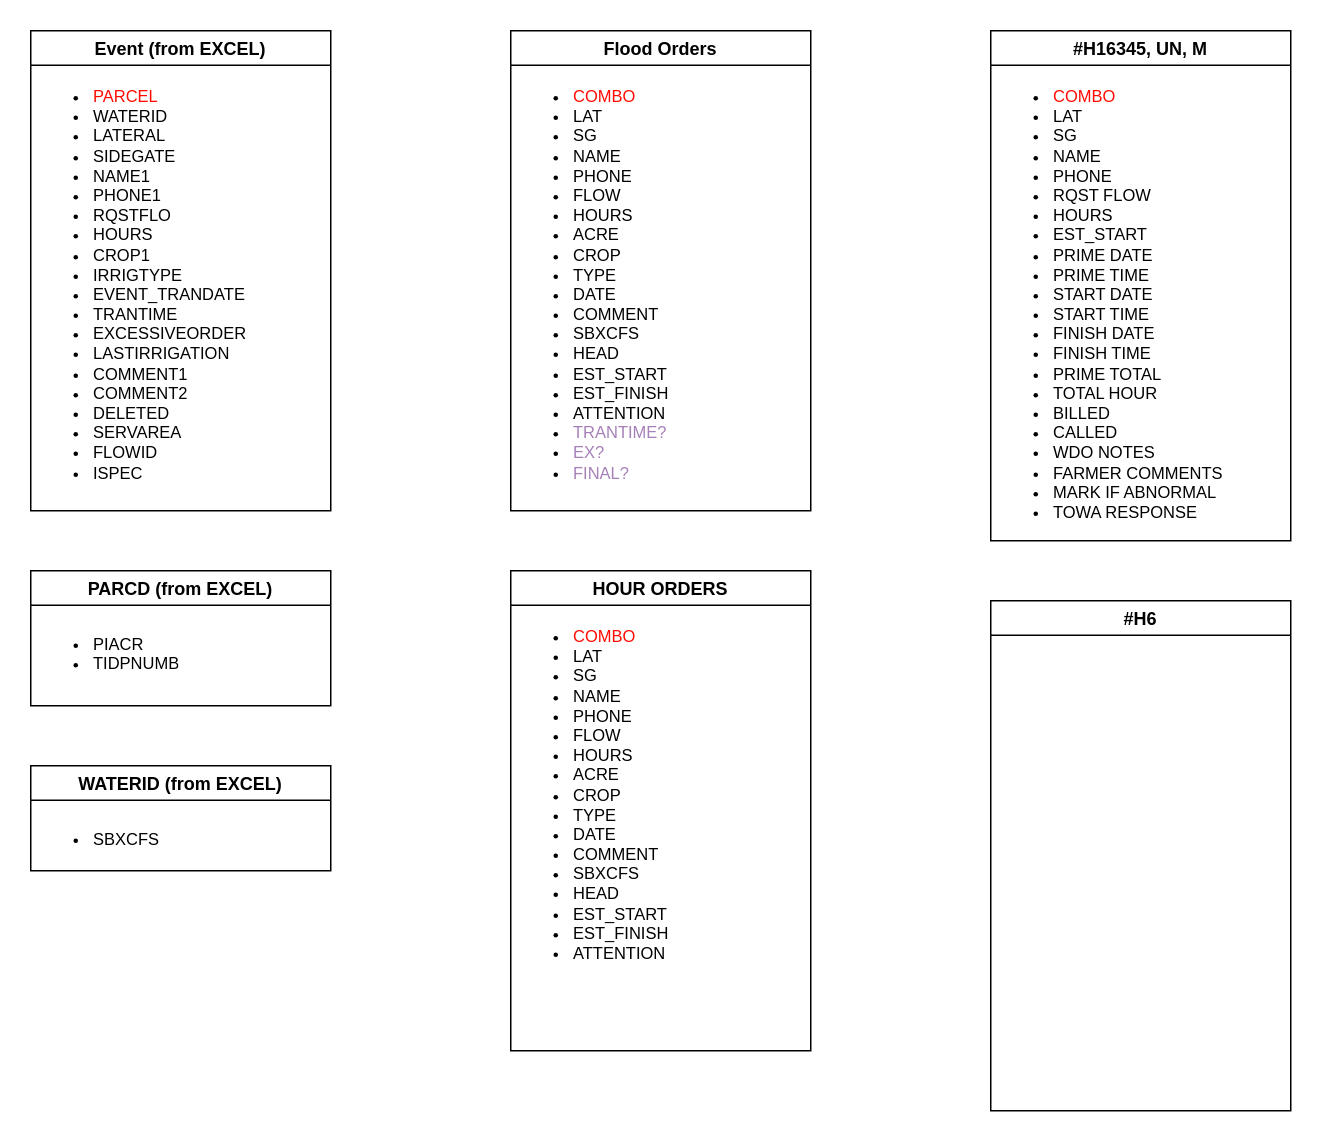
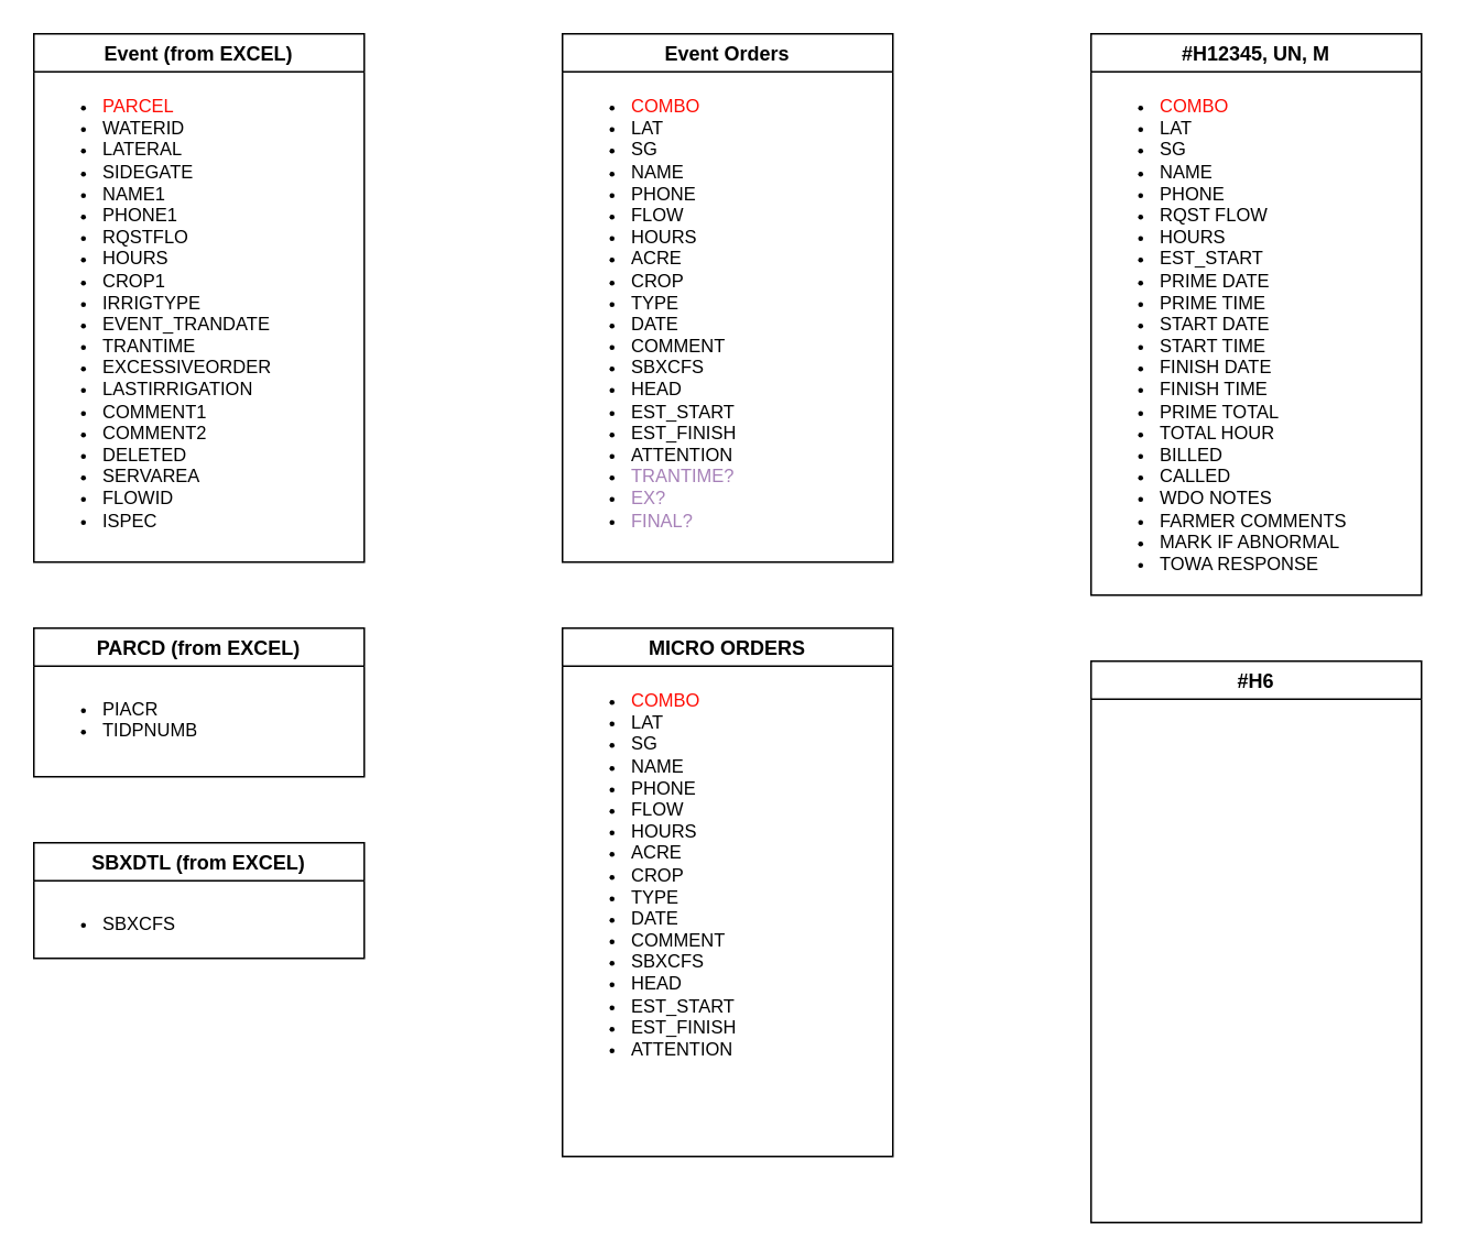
  <mxCell id="0" />
  <mxCell id="1" parent="0" />
  <mxCell id="2" value="Event (from EXCEL)" style="swimlane;" vertex="1" parent="1"><mxGeometry x="20" y="20" width="200" height="320" as="geometry" /></mxCell>
  <mxCell id="3" value="&lt;blockquote style=&quot;margin: 0 0 0 40px; border: none; padding: 0px;&quot;&gt;&lt;/blockquote&gt;&lt;ul style=&quot;font-size: 11px;&quot;&gt;&lt;li&gt;&lt;font color=&quot;#ff0b03&quot;&gt;PARCEL&lt;/font&gt;&lt;/li&gt;&lt;li&gt;WATERID&lt;/li&gt;&lt;li&gt;LATERAL&lt;/li&gt;&lt;li&gt;SIDEGATE&lt;/li&gt;&lt;li&gt;NAME1&lt;/li&gt;&lt;li&gt;PHONE1&lt;/li&gt;&lt;li&gt;RQSTFLO&lt;/li&gt;&lt;li&gt;HOURS&lt;/li&gt;&lt;li&gt;CROP1&lt;/li&gt;&lt;li&gt;IRRIGTYPE&lt;/li&gt;&lt;li&gt;EVENT_TRANDATE&lt;/li&gt;&lt;li&gt;TRANTIME&lt;/li&gt;&lt;li&gt;EXCESSIVEORDER&lt;/li&gt;&lt;li&gt;LASTIRRIGATION&lt;/li&gt;&lt;li&gt;COMMENT1&lt;/li&gt;&lt;li&gt;COMMENT2&lt;/li&gt;&lt;li&gt;DELETED&lt;/li&gt;&lt;li&gt;SERVAREA&lt;/li&gt;&lt;li&gt;FLOWID&lt;/li&gt;&lt;li&gt;ISPEC&lt;/li&gt;&lt;/ul&gt;&lt;blockquote style=&quot;margin: 0 0 0 40px; border: none; padding: 0px;&quot;&gt;&lt;/blockquote&gt;" style="text;strokeColor=none;fillColor=none;html=1;whiteSpace=wrap;verticalAlign=top;overflow=hidden;align=left;" vertex="1" parent="2"><mxGeometry y="20" width="200" height="300" as="geometry" /></mxCell>
  <mxCell id="4" value="PARCD (from EXCEL)" style="swimlane;" vertex="1" parent="1"><mxGeometry x="20" y="380" width="200" height="90" as="geometry" /></mxCell>
  <mxCell id="5" value="&lt;ul style=&quot;font-size: 11px;&quot;&gt;&lt;li&gt;PIACR&lt;/li&gt;&lt;li&gt;TIDPNUMB&lt;/li&gt;&lt;/ul&gt;" style="text;strokeColor=none;fillColor=none;html=1;whiteSpace=wrap;verticalAlign=top;overflow=hidden;align=left;" vertex="1" parent="4"><mxGeometry y="25" width="200" height="55" as="geometry" /></mxCell>
- <mxCell id="6" value="WATERID (from EXCEL)" style="swimlane;" vertex="1" parent="1"><mxGeometry x="20" y="510" width="200" height="70" as="geometry" /></mxCell>
+ <mxCell id="6" value="SBXDTL (from EXCEL)" style="swimlane;" vertex="1" parent="1"><mxGeometry x="20" y="510" width="200" height="70" as="geometry" /></mxCell>
  <mxCell id="7" value="&lt;ul style=&quot;font-size: 11px;&quot;&gt;&lt;li&gt;SBXCFS&lt;/li&gt;&lt;/ul&gt;" style="text;strokeColor=none;fillColor=none;html=1;whiteSpace=wrap;verticalAlign=top;overflow=hidden;align=left;" vertex="1" parent="6"><mxGeometry y="25" width="200" height="35" as="geometry" /></mxCell>
- <mxCell id="8" value="Flood Orders" style="swimlane;" vertex="1" parent="1"><mxGeometry x="340" y="20" width="200" height="320" as="geometry" /></mxCell>
+ <mxCell id="8" value="Event Orders" style="swimlane;" vertex="1" parent="1"><mxGeometry x="340" y="20" width="200" height="320" as="geometry" /></mxCell>
  <mxCell id="9" value="&lt;blockquote style=&quot;margin: 0 0 0 40px; border: none; padding: 0px;&quot;&gt;&lt;/blockquote&gt;&lt;ul style=&quot;font-size: 11px;&quot;&gt;&lt;li&gt;&lt;font color=&quot;#ff0b03&quot;&gt;COMBO&lt;/font&gt;&lt;/li&gt;&lt;li&gt;LAT&lt;/li&gt;&lt;li&gt;SG&lt;/li&gt;&lt;li&gt;NAME&lt;/li&gt;&lt;li&gt;PHONE&lt;/li&gt;&lt;li&gt;FLOW&lt;/li&gt;&lt;li&gt;HOURS&lt;/li&gt;&lt;li&gt;ACRE&lt;/li&gt;&lt;li&gt;CROP&lt;/li&gt;&lt;li&gt;TYPE&lt;/li&gt;&lt;li&gt;DATE&lt;/li&gt;&lt;li&gt;COMMENT&lt;/li&gt;&lt;li&gt;SBXCFS&lt;/li&gt;&lt;li&gt;HEAD&lt;/li&gt;&lt;li&gt;EST_START&lt;/li&gt;&lt;li&gt;EST_FINISH&lt;/li&gt;&lt;li&gt;ATTENTION&lt;/li&gt;&lt;li&gt;&lt;font color=&quot;#a680b8&quot;&gt;TRANTIME?&lt;/font&gt;&lt;/li&gt;&lt;li&gt;&lt;font color=&quot;#a680b8&quot;&gt;EX?&lt;/font&gt;&lt;/li&gt;&lt;li&gt;&lt;font color=&quot;#a680b8&quot;&gt;FINAL?&lt;/font&gt;&lt;/li&gt;&lt;/ul&gt;&lt;blockquote style=&quot;margin: 0 0 0 40px; border: none; padding: 0px;&quot;&gt;&lt;/blockquote&gt;" style="text;strokeColor=none;fillColor=none;html=1;whiteSpace=wrap;verticalAlign=top;overflow=hidden;align=left;" vertex="1" parent="8"><mxGeometry y="20" width="200" height="300" as="geometry" /></mxCell>
- <mxCell id="10" value="HOUR ORDERS" style="swimlane;" vertex="1" parent="1"><mxGeometry x="340" y="380" width="200" height="320" as="geometry" /></mxCell>
+ <mxCell id="10" value="MICRO ORDERS" style="swimlane;" vertex="1" parent="1"><mxGeometry x="340" y="380" width="200" height="320" as="geometry" /></mxCell>
  <mxCell id="11" value="&lt;blockquote style=&quot;margin: 0 0 0 40px; border: none; padding: 0px;&quot;&gt;&lt;/blockquote&gt;&lt;ul style=&quot;font-size: 11px;&quot;&gt;&lt;li&gt;&lt;font color=&quot;#ff0b03&quot;&gt;COMBO&lt;/font&gt;&lt;/li&gt;&lt;li&gt;LAT&lt;/li&gt;&lt;li&gt;SG&lt;/li&gt;&lt;li&gt;NAME&lt;/li&gt;&lt;li&gt;PHONE&lt;/li&gt;&lt;li&gt;FLOW&lt;/li&gt;&lt;li&gt;HOURS&lt;/li&gt;&lt;li&gt;ACRE&lt;/li&gt;&lt;li&gt;CROP&lt;/li&gt;&lt;li&gt;TYPE&lt;/li&gt;&lt;li&gt;DATE&lt;/li&gt;&lt;li&gt;COMMENT&lt;/li&gt;&lt;li&gt;SBXCFS&lt;/li&gt;&lt;li&gt;HEAD&lt;/li&gt;&lt;li&gt;EST_START&lt;/li&gt;&lt;li&gt;EST_FINISH&lt;/li&gt;&lt;li&gt;ATTENTION&lt;/li&gt;&lt;/ul&gt;&lt;blockquote style=&quot;margin: 0 0 0 40px; border: none; padding: 0px;&quot;&gt;&lt;/blockquote&gt;" style="text;strokeColor=none;fillColor=none;html=1;whiteSpace=wrap;verticalAlign=top;overflow=hidden;align=left;" vertex="1" parent="10"><mxGeometry y="20" width="200" height="300" as="geometry" /></mxCell>
- <mxCell id="12" value="#H16345, UN, M" style="swimlane;" vertex="1" parent="1"><mxGeometry x="660" y="20" width="200" height="340" as="geometry" /></mxCell>
+ <mxCell id="12" value="#H12345, UN, M" style="swimlane;" vertex="1" parent="1"><mxGeometry x="660" y="20" width="200" height="340" as="geometry" /></mxCell>
  <mxCell id="13" value="&lt;blockquote style=&quot;margin: 0 0 0 40px; border: none; padding: 0px;&quot;&gt;&lt;/blockquote&gt;&lt;ul style=&quot;font-size: 11px;&quot;&gt;&lt;li&gt;&lt;font color=&quot;#ff0b03&quot;&gt;COMBO&lt;/font&gt;&lt;/li&gt;&lt;li&gt;LAT&lt;/li&gt;&lt;li&gt;SG&lt;/li&gt;&lt;li&gt;NAME&lt;/li&gt;&lt;li&gt;PHONE&lt;/li&gt;&lt;li&gt;RQST FLOW&lt;/li&gt;&lt;li&gt;HOURS&lt;/li&gt;&lt;li&gt;EST_START&lt;/li&gt;&lt;li&gt;PRIME DATE&lt;/li&gt;&lt;li&gt;PRIME TIME&lt;/li&gt;&lt;li&gt;START DATE&lt;/li&gt;&lt;li&gt;START TIME&lt;/li&gt;&lt;li&gt;FINISH DATE&lt;/li&gt;&lt;li&gt;FINISH TIME&lt;/li&gt;&lt;li&gt;PRIME TOTAL&lt;/li&gt;&lt;li&gt;TOTAL HOUR&lt;/li&gt;&lt;li&gt;BILLED&lt;/li&gt;&lt;li&gt;CALLED&lt;/li&gt;&lt;li&gt;WDO NOTES&lt;/li&gt;&lt;li&gt;FARMER COMMENTS&lt;/li&gt;&lt;li&gt;MARK IF ABNORMAL&lt;/li&gt;&lt;li&gt;TOWA RESPONSE&lt;/li&gt;&lt;/ul&gt;&lt;blockquote style=&quot;margin: 0 0 0 40px; border: none; padding: 0px;&quot;&gt;&lt;/blockquote&gt;" style="text;strokeColor=none;fillColor=none;html=1;whiteSpace=wrap;verticalAlign=top;overflow=hidden;align=left;" vertex="1" parent="12"><mxGeometry y="20" width="200" height="310" as="geometry" /></mxCell>
  <mxCell id="14" value="#H6" style="swimlane;" vertex="1" parent="1"><mxGeometry x="660" y="400" width="200" height="340" as="geometry" /></mxCell>
